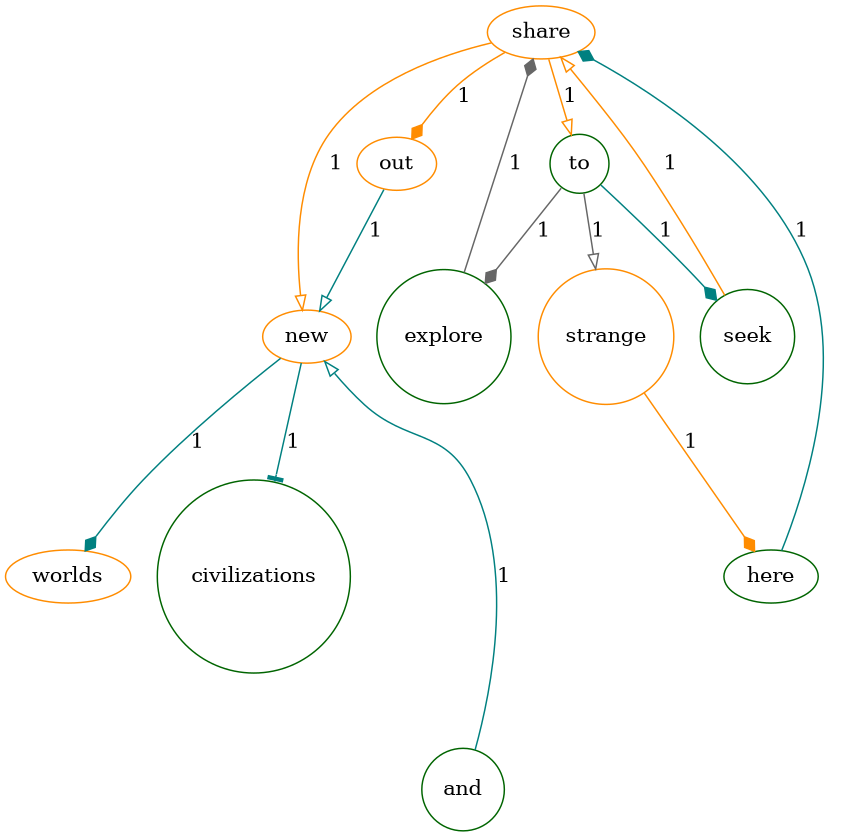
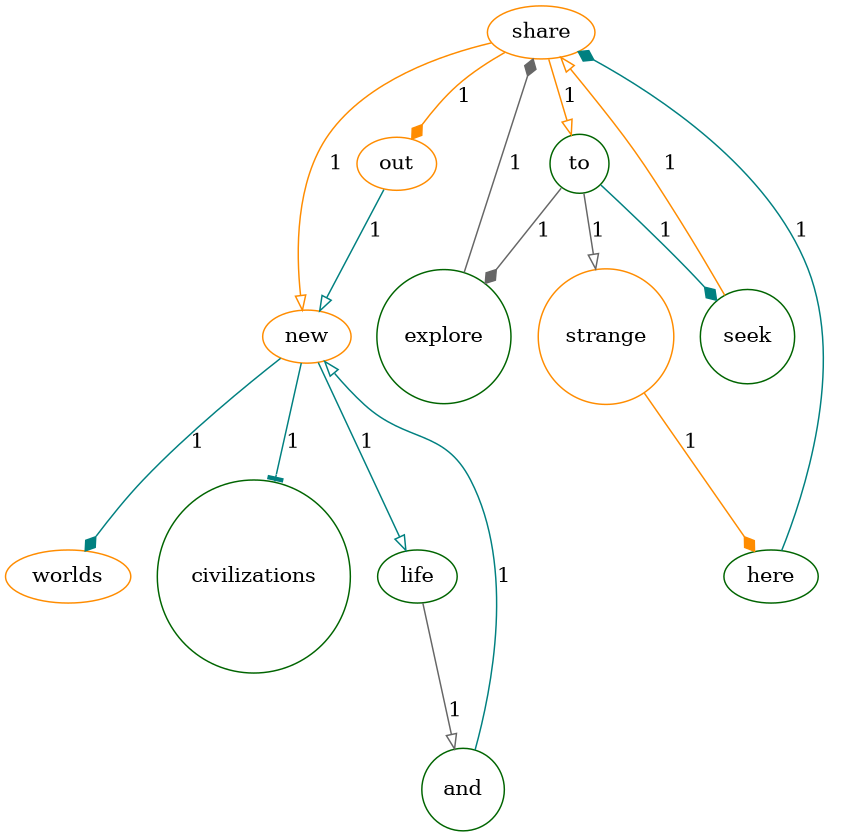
  digraph {
    node [color=darkgreen shape=ellipse]
    edge [arrowhead=onormal color=teal]
    share [color=darkorange]
    here
    new [color=darkorange]
    to [shape=circle]
    out [color=darkorange]
    worlds [color=darkorange]
    civilizations [shape=circle]
+   life
    explore [shape=circle]
    seek [shape=circle]
    strange [color=darkorange shape=circle]
    and [shape=circle]
    share -> new [color=darkorange label=1]
    share -> to [color=darkorange label=1]
    share -> out [arrowhead=diamond color=darkorange label=1]
    here -> share [arrowhead=diamond label=1]
    new -> worlds [arrowhead=diamond label=1]
    new -> civilizations [arrowhead=tee label=1]
+   new -> life [label=1]
    to -> explore [arrowhead=diamond color=gray40 label=1]
    to -> seek [arrowhead=diamond label=1]
    to -> strange [color=gray40 label=1]
    out -> new [label=1]
+   life -> and [color=gray40 label=1]
    explore -> share [arrowhead=diamond color=gray40 label=1]
    seek -> share [color=darkorange label=1]
    strange -> here [arrowhead=diamond color=darkorange label=1]
    and -> new [label=1]
  }
